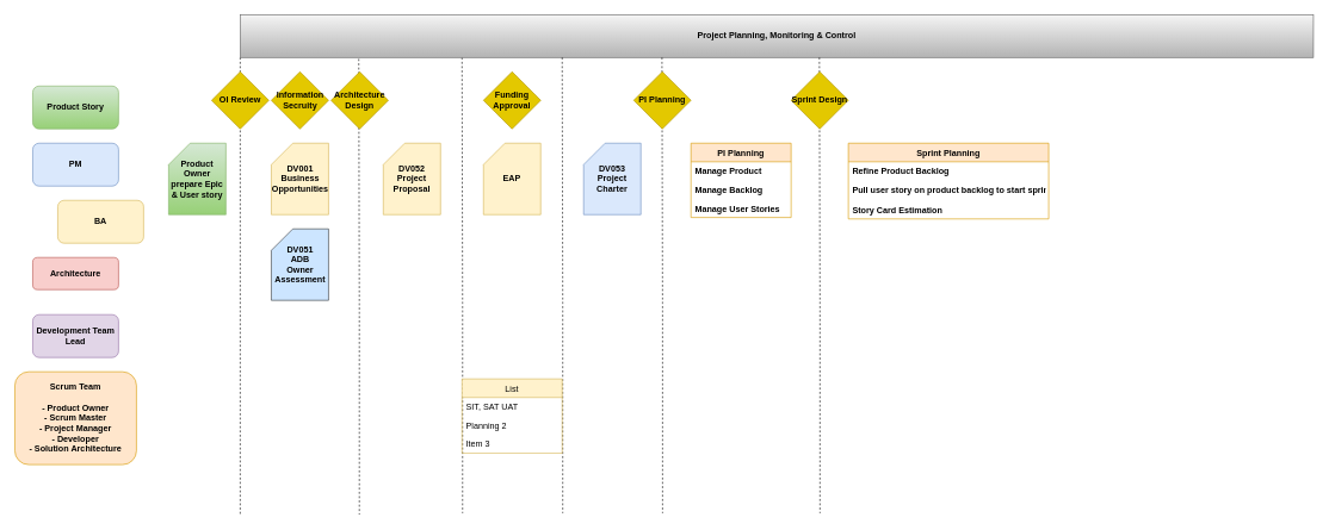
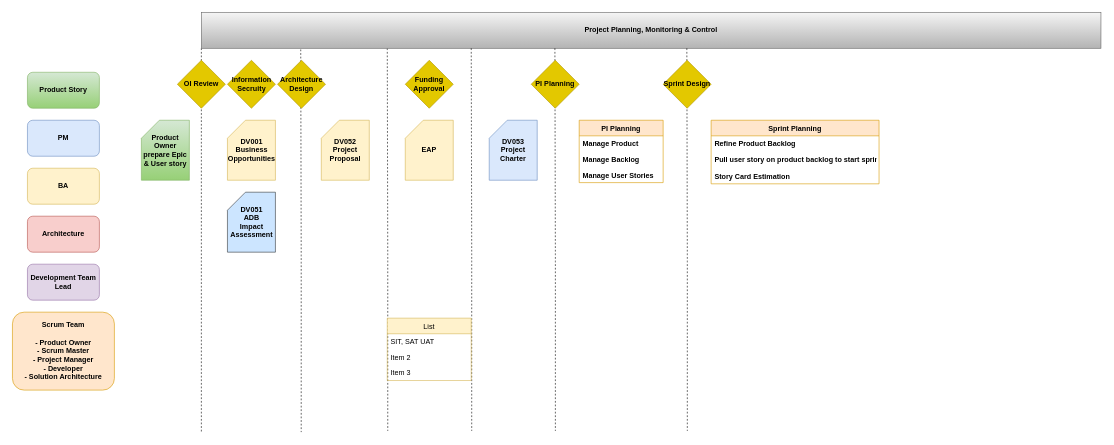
  <mxCell id="0" />
  <mxCell id="1" parent="0" />
  <mxCell id="2" value="" style="endArrow=none;dashed=1;html=1;exitX=0;exitY=1;exitDx=0;exitDy=0;" edge="1" parent="1" source="19"><mxGeometry width="50" height="50" relative="1" as="geometry"><mxPoint x="365" y="450" as="sourcePoint" /><mxPoint x="335" y="720" as="targetPoint" /><Array as="points"><mxPoint x="335" y="430" /></Array></mxGeometry></mxCell>
  <mxCell id="3" value="&lt;b&gt;PM&lt;/b&gt;" style="rounded=1;whiteSpace=wrap;html=1;fillColor=#dae8fc;strokeColor=#6c8ebf;" vertex="1" parent="1"><mxGeometry x="45" y="200" width="120" height="60" as="geometry" /></mxCell>
- <mxCell id="4" value="&lt;b&gt;BA&lt;/b&gt;" style="rounded=1;whiteSpace=wrap;html=1;fillColor=#fff2cc;strokeColor=#d6b656;" vertex="1" parent="1"><mxGeometry x="80" y="280" width="120" height="60" as="geometry" /></mxCell>
- <mxCell id="5" value="&lt;b&gt;Architecture&lt;/b&gt;" style="rounded=1;whiteSpace=wrap;html=1;fillColor=#f8cecc;strokeColor=#b85450;" vertex="1" parent="1"><mxGeometry x="45" y="360" width="120" height="45" as="geometry" /></mxCell>
+ <mxCell id="4" value="&lt;b&gt;BA&lt;/b&gt;" style="rounded=1;whiteSpace=wrap;html=1;fillColor=#fff2cc;strokeColor=#d6b656;" vertex="1" parent="1"><mxGeometry x="45" y="280" width="120" height="60" as="geometry" /></mxCell>
+ <mxCell id="5" value="&lt;b&gt;Architecture&lt;/b&gt;" style="rounded=1;whiteSpace=wrap;html=1;fillColor=#f8cecc;strokeColor=#b85450;" vertex="1" parent="1"><mxGeometry x="45" y="360" width="120" height="60" as="geometry" /></mxCell>
  <mxCell id="6" value="Development Team Lead" style="rounded=1;whiteSpace=wrap;html=1;fillColor=#e1d5e7;strokeColor=#9673a6;fontStyle=1" vertex="1" parent="1"><mxGeometry x="45" y="440" width="120" height="60" as="geometry" /></mxCell>
  <mxCell id="7" value="&lt;div&gt;Scrum Team&lt;/div&gt;&lt;div&gt;&lt;br&gt;&lt;/div&gt;&lt;div&gt;- Product Owner&lt;/div&gt;&lt;div&gt;- Scrum Master&lt;/div&gt;&lt;div&gt;- Project Manager&lt;/div&gt;&lt;div&gt;- Developer&lt;/div&gt;&lt;div&gt;- Solution Architecture&lt;br&gt;&lt;/div&gt;" style="rounded=1;whiteSpace=wrap;html=1;fillColor=#ffe6cc;strokeColor=#d79b00;fontStyle=1" vertex="1" parent="1"><mxGeometry x="20" y="520" width="170" height="130" as="geometry" /></mxCell>
  <mxCell id="8" value="OI Review" style="rhombus;whiteSpace=wrap;html=1;fillColor=#e3c800;strokeColor=#B09500;fontStyle=1;fontColor=#000000;" vertex="1" parent="1"><mxGeometry x="295" y="100" width="80" height="80" as="geometry" /></mxCell>
  <mxCell id="9" value="&lt;div&gt;DV001&lt;/div&gt;&lt;div&gt;Business Opportunities&lt;br&gt;&lt;/div&gt;" style="shape=card;whiteSpace=wrap;html=1;fillColor=#fff2cc;strokeColor=#d6b656;fontStyle=1" vertex="1" parent="1"><mxGeometry x="378.5" y="200" width="80" height="100" as="geometry" /></mxCell>
  <mxCell id="10" value="Information Secruity" style="rhombus;whiteSpace=wrap;html=1;fillColor=#e3c800;strokeColor=#B09500;fontStyle=1;fontColor=#000000;" vertex="1" parent="1"><mxGeometry x="378.5" y="100" width="80" height="80" as="geometry" /></mxCell>
  <mxCell id="11" value="" style="endArrow=none;dashed=1;html=1;exitX=0.185;exitY=1.033;exitDx=0;exitDy=0;exitPerimeter=0;" edge="1" parent="1"><mxGeometry width="50" height="50" relative="1" as="geometry"><mxPoint x="500.7" y="81.98" as="sourcePoint" /><mxPoint x="501.5" y="720" as="targetPoint" /><Array as="points"><mxPoint x="501.5" y="430" /></Array></mxGeometry></mxCell>
  <mxCell id="12" value="Architecture Design" style="rhombus;whiteSpace=wrap;html=1;fillColor=#e3c800;strokeColor=#B09500;fontStyle=1;fontColor=#000000;" vertex="1" parent="1"><mxGeometry x="462" y="100" width="80" height="80" as="geometry" /></mxCell>
- <mxCell id="13" value="&lt;div&gt;DV051&lt;/div&gt;&lt;div&gt;ADB&lt;br&gt;&lt;/div&gt;&lt;div&gt;Owner Assessment&lt;br&gt;&lt;/div&gt;" style="shape=card;whiteSpace=wrap;html=1;fillColor=#cce5ff;strokeColor=#36393d;fontStyle=1" vertex="1" parent="1"><mxGeometry x="378.5" y="320" width="80" height="100" as="geometry" /></mxCell>
+ <mxCell id="13" value="&lt;div&gt;DV051&lt;/div&gt;&lt;div&gt;ADB&lt;br&gt;&lt;/div&gt;&lt;div&gt;Impact Assessment&lt;br&gt;&lt;/div&gt;" style="shape=card;whiteSpace=wrap;html=1;fillColor=#cce5ff;strokeColor=#36393d;fontStyle=1" vertex="1" parent="1"><mxGeometry x="378.5" y="320" width="80" height="100" as="geometry" /></mxCell>
  <mxCell id="14" value="&lt;div&gt;DV052&lt;/div&gt;&lt;div&gt;Project Proposal&lt;br&gt;&lt;/div&gt;" style="shape=card;whiteSpace=wrap;html=1;fillColor=#fff2cc;strokeColor=#d6b656;fontStyle=1" vertex="1" parent="1"><mxGeometry x="535" y="200" width="80" height="100" as="geometry" /></mxCell>
  <mxCell id="15" value="Product Owner prepare Epic &amp;amp; User story" style="shape=card;whiteSpace=wrap;html=1;fillColor=#d5e8d4;strokeColor=#82b366;fontStyle=1;gradientColor=#97d077;" vertex="1" parent="1"><mxGeometry x="235" y="200" width="80" height="100" as="geometry" /></mxCell>
  <mxCell id="16" value="Product Story" style="rounded=1;whiteSpace=wrap;html=1;fillColor=#d5e8d4;strokeColor=#82b366;gradientColor=#97d077;fontStyle=1" vertex="1" parent="1"><mxGeometry x="45" y="120" width="120" height="60" as="geometry" /></mxCell>
  <mxCell id="17" value="" style="endArrow=none;dashed=1;html=1;exitX=0.185;exitY=1.033;exitDx=0;exitDy=0;exitPerimeter=0;" edge="1" parent="1"><mxGeometry width="50" height="50" relative="1" as="geometry"><mxPoint x="645" y="80" as="sourcePoint" /><mxPoint x="645.8" y="718.02" as="targetPoint" /><Array as="points"><mxPoint x="645.8" y="428.02" /></Array></mxGeometry></mxCell>
  <mxCell id="18" value="Funding Approval" style="rhombus;whiteSpace=wrap;html=1;fillColor=#e3c800;strokeColor=#B09500;fontStyle=1;fontColor=#000000;" vertex="1" parent="1"><mxGeometry x="675" y="100" width="80" height="80" as="geometry" /></mxCell>
  <mxCell id="19" value="Project Planning, Monitoring &amp;amp; Control" style="rounded=0;whiteSpace=wrap;html=1;gradientColor=#b3b3b3;fillColor=#f5f5f5;strokeColor=#666666;fontStyle=1" vertex="1" parent="1"><mxGeometry x="335" y="20" width="1500" height="60" as="geometry" /></mxCell>
  <mxCell id="20" value="&lt;div&gt;DV053&lt;/div&gt;&lt;div&gt;Project Charter&lt;br&gt;&lt;/div&gt;" style="shape=card;whiteSpace=wrap;html=1;fillColor=#dae8fc;strokeColor=#6c8ebf;fontStyle=1" vertex="1" parent="1"><mxGeometry x="815" y="200" width="80" height="100" as="geometry" /></mxCell>
  <mxCell id="21" value="" style="endArrow=none;dashed=1;html=1;exitX=0.185;exitY=1.033;exitDx=0;exitDy=0;exitPerimeter=0;" edge="1" parent="1"><mxGeometry width="50" height="50" relative="1" as="geometry"><mxPoint x="785" y="80" as="sourcePoint" /><mxPoint x="785.8" y="718.02" as="targetPoint" /><Array as="points"><mxPoint x="785.8" y="428.02" /></Array></mxGeometry></mxCell>
  <mxCell id="22" value="EAP" style="shape=card;whiteSpace=wrap;html=1;fillColor=#fff2cc;strokeColor=#d6b656;fontStyle=1" vertex="1" parent="1"><mxGeometry x="675" y="200" width="80" height="100" as="geometry" /></mxCell>
  <mxCell id="23" value="" style="endArrow=none;dashed=1;html=1;exitX=0.185;exitY=1.033;exitDx=0;exitDy=0;exitPerimeter=0;" edge="1" parent="1"><mxGeometry width="50" height="50" relative="1" as="geometry"><mxPoint x="924.5" y="80" as="sourcePoint" /><mxPoint x="925.3" y="718.02" as="targetPoint" /><Array as="points"><mxPoint x="925.3" y="428.02" /></Array></mxGeometry></mxCell>
  <mxCell id="24" value="PI Planning" style="rhombus;whiteSpace=wrap;html=1;fillColor=#e3c800;strokeColor=#B09500;fontStyle=1;fontColor=#000000;" vertex="1" parent="1"><mxGeometry x="885" y="100" width="80" height="80" as="geometry" /></mxCell>
  <mxCell id="25" value="PI Planning" style="swimlane;fontStyle=1;childLayout=stackLayout;horizontal=1;startSize=26;horizontalStack=0;resizeParent=1;resizeParentMax=0;resizeLast=0;collapsible=1;marginBottom=0;fillColor=#ffe6cc;strokeColor=#d79b00;" vertex="1" parent="1"><mxGeometry x="965" y="200" width="140" height="104" as="geometry" /></mxCell>
  <mxCell id="26" value="Manage Product" style="text;strokeColor=none;fillColor=none;align=left;verticalAlign=top;spacingLeft=4;spacingRight=4;overflow=hidden;rotatable=0;points=[[0,0.5],[1,0.5]];portConstraint=eastwest;fontStyle=1" vertex="1" parent="25"><mxGeometry y="26" width="140" height="26" as="geometry" /></mxCell>
  <mxCell id="27" value="Manage Backlog" style="text;strokeColor=none;fillColor=none;align=left;verticalAlign=top;spacingLeft=4;spacingRight=4;overflow=hidden;rotatable=0;points=[[0,0.5],[1,0.5]];portConstraint=eastwest;fontStyle=1" vertex="1" parent="25"><mxGeometry y="52" width="140" height="26" as="geometry" /></mxCell>
  <mxCell id="28" value="Manage User Stories" style="text;strokeColor=none;fillColor=none;align=left;verticalAlign=top;spacingLeft=4;spacingRight=4;overflow=hidden;rotatable=0;points=[[0,0.5],[1,0.5]];portConstraint=eastwest;fontStyle=1" vertex="1" parent="25"><mxGeometry y="78" width="140" height="26" as="geometry" /></mxCell>
  <mxCell id="29" value="" style="endArrow=none;dashed=1;html=1;exitX=0.185;exitY=1.033;exitDx=0;exitDy=0;exitPerimeter=0;" edge="1" parent="1"><mxGeometry width="50" height="50" relative="1" as="geometry"><mxPoint x="1144.5" y="80" as="sourcePoint" /><mxPoint x="1145.3" y="718.02" as="targetPoint" /><Array as="points"><mxPoint x="1145.3" y="428.02" /></Array></mxGeometry></mxCell>
  <mxCell id="30" value="Sprint Design" style="rhombus;whiteSpace=wrap;html=1;fillColor=#e3c800;strokeColor=#B09500;fontStyle=1;fontColor=#000000;" vertex="1" parent="1"><mxGeometry x="1105" y="100" width="80" height="80" as="geometry" /></mxCell>
  <mxCell id="31" value="Sprint Planning" style="swimlane;fontStyle=1;childLayout=stackLayout;horizontal=1;startSize=26;horizontalStack=0;resizeParent=1;resizeParentMax=0;resizeLast=0;collapsible=1;marginBottom=0;fillColor=#ffe6cc;strokeColor=#d79b00;" vertex="1" parent="1"><mxGeometry x="1185" y="200" width="280" height="106" as="geometry" /></mxCell>
  <mxCell id="32" value="Refine Product Backlog" style="text;strokeColor=none;fillColor=none;align=left;verticalAlign=top;spacingLeft=4;spacingRight=4;overflow=hidden;rotatable=0;points=[[0,0.5],[1,0.5]];portConstraint=eastwest;fontStyle=1" vertex="1" parent="31"><mxGeometry y="26" width="280" height="26" as="geometry" /></mxCell>
  <mxCell id="33" value="Pull user story on product backlog to start sprint" style="text;strokeColor=none;fillColor=none;align=left;verticalAlign=top;spacingLeft=4;spacingRight=4;overflow=hidden;rotatable=0;points=[[0,0.5],[1,0.5]];portConstraint=eastwest;fontStyle=1" vertex="1" parent="31"><mxGeometry y="52" width="280" height="28" as="geometry" /></mxCell>
  <mxCell id="34" value="Story Card Estimation" style="text;strokeColor=none;fillColor=none;align=left;verticalAlign=top;spacingLeft=4;spacingRight=4;overflow=hidden;rotatable=0;points=[[0,0.5],[1,0.5]];portConstraint=eastwest;fontStyle=1" vertex="1" parent="31"><mxGeometry y="80" width="280" height="26" as="geometry" /></mxCell>
  <mxCell id="35" value="List" style="swimlane;fontStyle=0;childLayout=stackLayout;horizontal=1;startSize=26;horizontalStack=0;resizeParent=1;resizeParentMax=0;resizeLast=0;collapsible=1;marginBottom=0;fillColor=#fff2cc;strokeColor=#d6b656;" vertex="1" parent="1"><mxGeometry x="645" y="530" width="140" height="104" as="geometry" /></mxCell>
  <mxCell id="36" value="SIT, SAT UAT" style="text;strokeColor=none;fillColor=none;align=left;verticalAlign=top;spacingLeft=4;spacingRight=4;overflow=hidden;rotatable=0;points=[[0,0.5],[1,0.5]];portConstraint=eastwest;" vertex="1" parent="35"><mxGeometry y="26" width="140" height="26" as="geometry" /></mxCell>
- <mxCell id="37" value="Planning 2" style="text;strokeColor=none;fillColor=none;align=left;verticalAlign=top;spacingLeft=4;spacingRight=4;overflow=hidden;rotatable=0;points=[[0,0.5],[1,0.5]];portConstraint=eastwest;" vertex="1" parent="35"><mxGeometry y="52" width="140" height="26" as="geometry" /></mxCell>
+ <mxCell id="37" value="Item 2" style="text;strokeColor=none;fillColor=none;align=left;verticalAlign=top;spacingLeft=4;spacingRight=4;overflow=hidden;rotatable=0;points=[[0,0.5],[1,0.5]];portConstraint=eastwest;" vertex="1" parent="35"><mxGeometry y="52" width="140" height="26" as="geometry" /></mxCell>
  <mxCell id="38" value="Item 3" style="text;strokeColor=none;fillColor=none;align=left;verticalAlign=top;spacingLeft=4;spacingRight=4;overflow=hidden;rotatable=0;points=[[0,0.5],[1,0.5]];portConstraint=eastwest;" vertex="1" parent="35"><mxGeometry y="78" width="140" height="26" as="geometry" /></mxCell>
